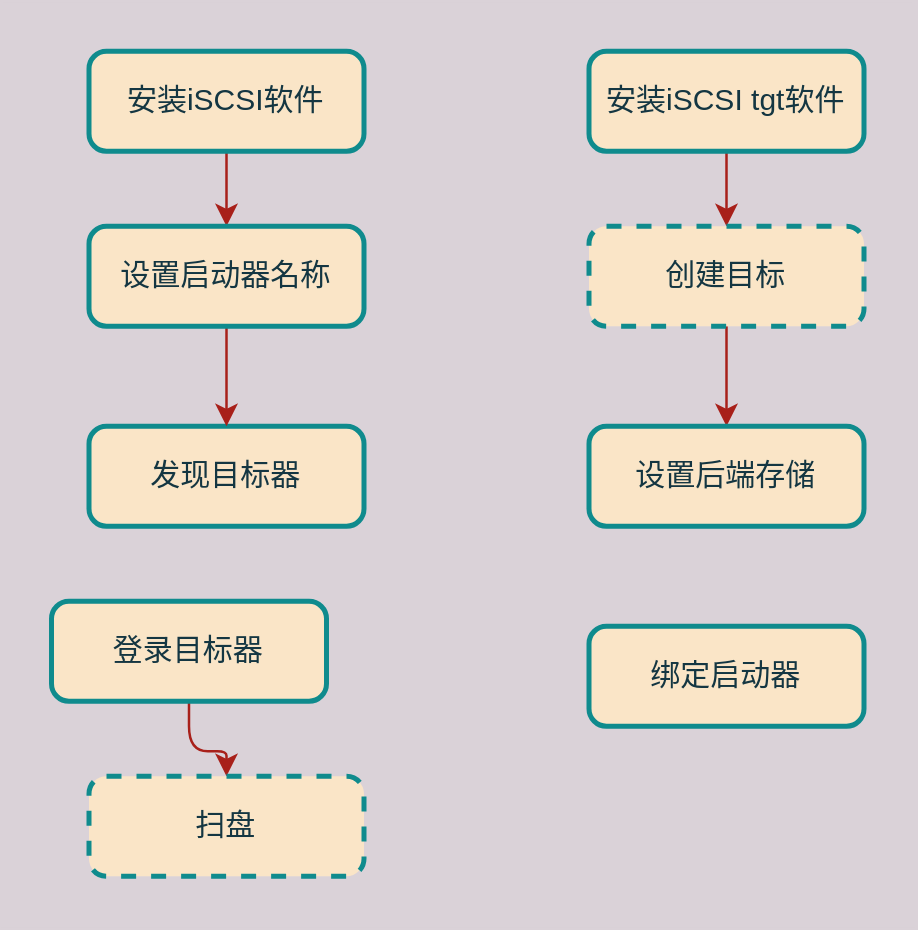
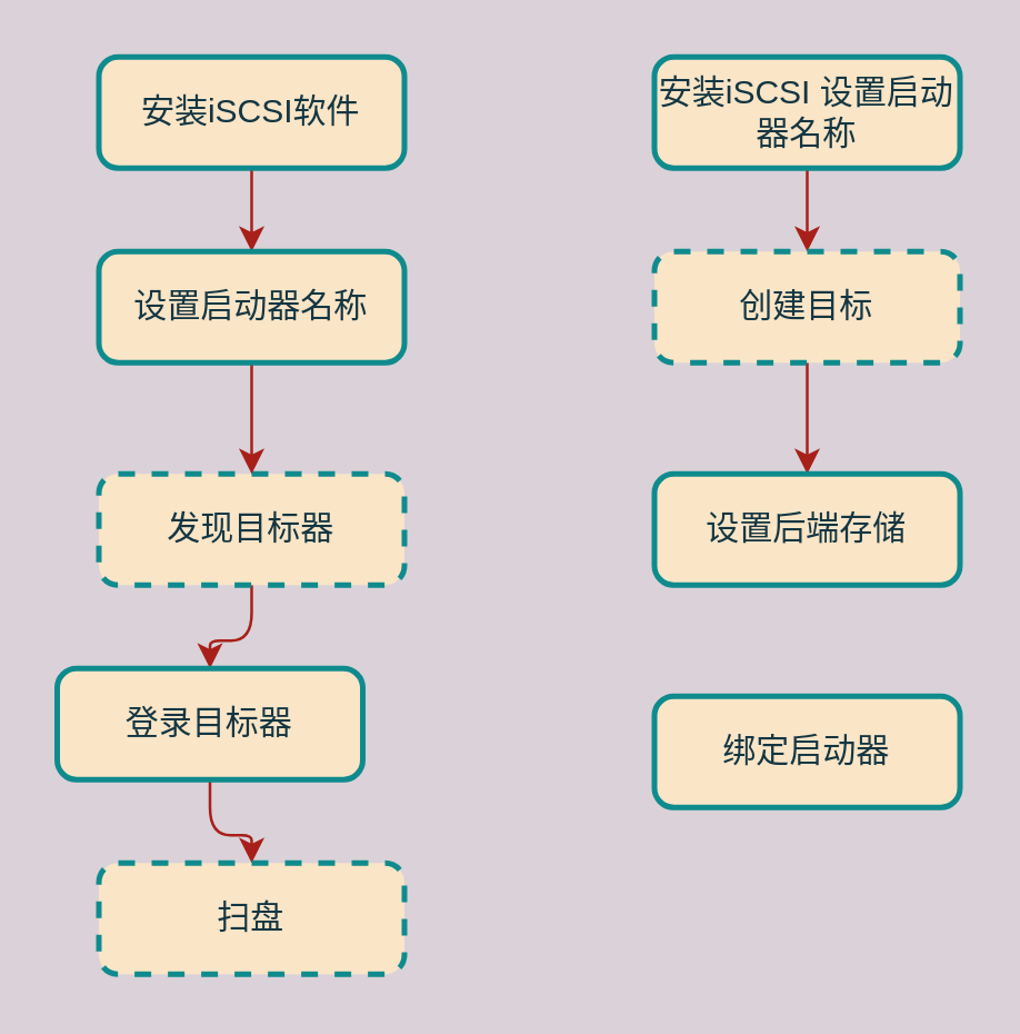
  <mxCell id="0" />
  <mxCell id="1" parent="0" />
  <mxCell id="2" value="" style="edgeStyle=orthogonalEdgeStyle;curved=0;rounded=1;sketch=0;orthogonalLoop=1;jettySize=auto;html=1;strokeColor=#A8201A;fillColor=#FAE5C7;fontColor=#143642;" edge="1" parent="1" source="3" target="10"><mxGeometry relative="1" as="geometry" /></mxCell>
  <mxCell id="3" value="安装iSCSI软件" style="rounded=1;whiteSpace=wrap;html=1;absoluteArcSize=1;arcSize=14;strokeWidth=2;sketch=0;fillColor=#FAE5C7;fontColor=#143642;strokeColor=#0F8B8D;" parent="1" vertex="1"><mxGeometry x="35" y="20" width="110" height="40" as="geometry" /></mxCell>
- <mxCell id="5" value="发现目标器" style="rounded=1;whiteSpace=wrap;html=1;absoluteArcSize=1;arcSize=14;strokeWidth=2;sketch=0;fillColor=#FAE5C7;fontColor=#143642;strokeColor=#0F8B8D;" vertex="1" parent="1"><mxGeometry x="35" y="170" width="110" height="40" as="geometry" /></mxCell>
+ <mxCell id="4" value="" style="edgeStyle=orthogonalEdgeStyle;curved=0;rounded=1;sketch=0;orthogonalLoop=1;jettySize=auto;html=1;strokeColor=#A8201A;fillColor=#FAE5C7;fontColor=#143642;" edge="1" parent="1" source="5" target="7"><mxGeometry relative="1" as="geometry" /></mxCell>
+ <mxCell id="5" value="发现目标器" style="rounded=1;whiteSpace=wrap;html=1;absoluteArcSize=1;arcSize=14;strokeWidth=2;sketch=0;fillColor=#FAE5C7;fontColor=#143642;strokeColor=#0F8B8D;dashed=1;" vertex="1" parent="1"><mxGeometry x="35" y="170" width="110" height="40" as="geometry" /></mxCell>
  <mxCell id="6" value="" style="edgeStyle=orthogonalEdgeStyle;curved=0;rounded=1;sketch=0;orthogonalLoop=1;jettySize=auto;html=1;strokeColor=#A8201A;fillColor=#FAE5C7;fontColor=#143642;" edge="1" parent="1" source="7" target="8"><mxGeometry relative="1" as="geometry" /></mxCell>
  <mxCell id="7" value="登录目标器" style="rounded=1;whiteSpace=wrap;html=1;absoluteArcSize=1;arcSize=14;strokeWidth=2;sketch=0;fillColor=#FAE5C7;fontColor=#143642;strokeColor=#0F8B8D;" vertex="1" parent="1"><mxGeometry x="20" y="240" width="110" height="40" as="geometry" /></mxCell>
  <mxCell id="8" value="扫盘" style="rounded=1;whiteSpace=wrap;html=1;absoluteArcSize=1;arcSize=14;strokeWidth=2;sketch=0;fillColor=#FAE5C7;fontColor=#143642;strokeColor=#0F8B8D;dashed=1;" vertex="1" parent="1"><mxGeometry x="35" y="310" width="110" height="40" as="geometry" /></mxCell>
  <mxCell id="9" value="" style="edgeStyle=orthogonalEdgeStyle;curved=0;rounded=1;sketch=0;orthogonalLoop=1;jettySize=auto;html=1;strokeColor=#A8201A;fillColor=#FAE5C7;fontColor=#143642;" edge="1" parent="1" source="10" target="5"><mxGeometry relative="1" as="geometry" /></mxCell>
  <mxCell id="10" value="设置启动器名称" style="rounded=1;whiteSpace=wrap;html=1;absoluteArcSize=1;arcSize=14;strokeWidth=2;sketch=0;fillColor=#FAE5C7;fontColor=#143642;strokeColor=#0F8B8D;" vertex="1" parent="1"><mxGeometry x="35" y="90" width="110" height="40" as="geometry" /></mxCell>
  <mxCell id="11" value="" style="edgeStyle=orthogonalEdgeStyle;curved=0;rounded=1;sketch=0;orthogonalLoop=1;jettySize=auto;html=1;strokeColor=#A8201A;fillColor=#FAE5C7;fontColor=#143642;" edge="1" parent="1" source="12" target="14"><mxGeometry relative="1" as="geometry" /></mxCell>
- <mxCell id="12" value="安装iSCSI tgt软件" style="rounded=1;whiteSpace=wrap;html=1;absoluteArcSize=1;arcSize=14;strokeWidth=2;sketch=0;fillColor=#FAE5C7;fontColor=#143642;strokeColor=#0F8B8D;" vertex="1" parent="1"><mxGeometry x="235" y="20" width="110" height="40" as="geometry" /></mxCell>
+ <mxCell id="12" value="安装iSCSI 设置启动器名称" style="rounded=1;whiteSpace=wrap;html=1;absoluteArcSize=1;arcSize=14;strokeWidth=2;sketch=0;fillColor=#FAE5C7;fontColor=#143642;strokeColor=#0F8B8D;" vertex="1" parent="1"><mxGeometry x="235" y="20" width="110" height="40" as="geometry" /></mxCell>
  <mxCell id="13" value="" style="edgeStyle=orthogonalEdgeStyle;curved=0;rounded=1;sketch=0;orthogonalLoop=1;jettySize=auto;html=1;strokeColor=#A8201A;fillColor=#FAE5C7;fontColor=#143642;" edge="1" parent="1" source="14" target="15"><mxGeometry relative="1" as="geometry" /></mxCell>
  <mxCell id="14" value="创建目标" style="rounded=1;whiteSpace=wrap;html=1;absoluteArcSize=1;arcSize=14;strokeWidth=2;sketch=0;fillColor=#FAE5C7;fontColor=#143642;strokeColor=#0F8B8D;dashed=1;" vertex="1" parent="1"><mxGeometry x="235" y="90" width="110" height="40" as="geometry" /></mxCell>
  <mxCell id="15" value="设置后端存储" style="rounded=1;whiteSpace=wrap;html=1;absoluteArcSize=1;arcSize=14;strokeWidth=2;sketch=0;fillColor=#FAE5C7;fontColor=#143642;strokeColor=#0F8B8D;" vertex="1" parent="1"><mxGeometry x="235" y="170" width="110" height="40" as="geometry" /></mxCell>
  <mxCell id="16" value="绑定启动器" style="rounded=1;whiteSpace=wrap;html=1;absoluteArcSize=1;arcSize=14;strokeWidth=2;sketch=0;fillColor=#FAE5C7;fontColor=#143642;strokeColor=#0F8B8D;" vertex="1" parent="1"><mxGeometry x="235" y="250" width="110" height="40" as="geometry" /></mxCell>
